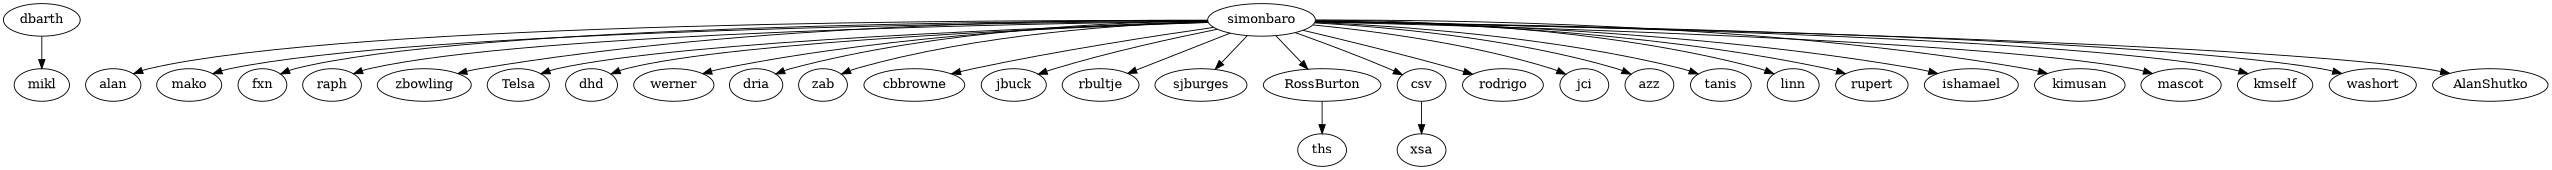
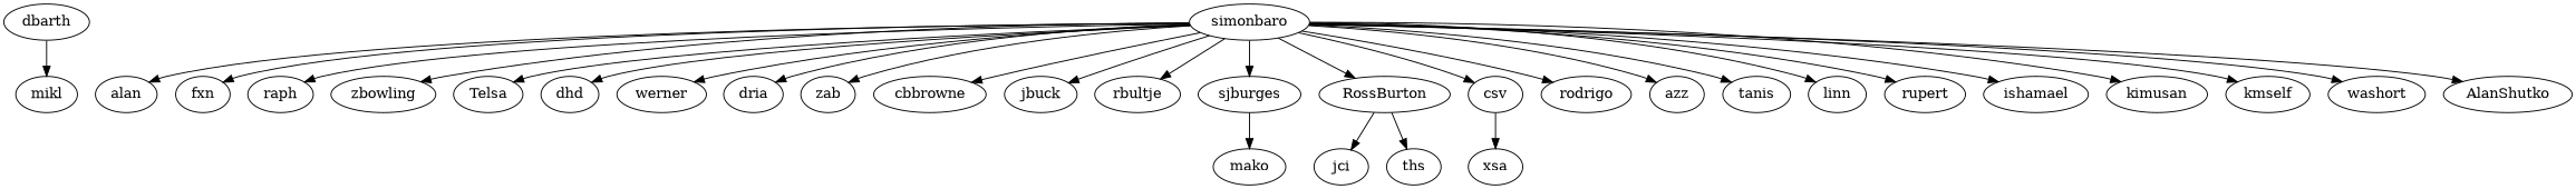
  digraph {
    edge [level=Journeyer]
    dbarth
    mikl
    simonbaro
    alan
    mako
    fxn
    raph
    zbowling
    Telsa
    dhd
    werner
    dria
    zab
    cbbrowne
    jbuck
    rbultje
    sjburges
    RossBurton
    csv
    rodrigo
    jci
    azz
    tanis
    linn
    rupert
    ishamael
    kimusan
-   mascot
    kmself
    washort
    AlanShutko
    ths
    xsa
    dbarth -> mikl
    simonbaro -> alan [level=Master]
-   simonbaro -> mako [level=Master]
+   sjburges -> mako [level=Master]
    simonbaro -> fxn [level=Master]
    simonbaro -> raph [level=Master]
    simonbaro -> zbowling [level=Master]
    simonbaro -> Telsa [level=Master]
    simonbaro -> dhd [level=Master]
    simonbaro -> werner [level=Master]
    simonbaro -> dria [level=Master]
    simonbaro -> zab [level=Master]
    simonbaro -> cbbrowne [level=Master]
    simonbaro -> jbuck [level=Master]
    simonbaro -> rbultje [level=Master]
    simonbaro -> sjburges [level=Master]
    simonbaro -> RossBurton [level=Master]
    simonbaro -> csv
    simonbaro -> rodrigo
-   simonbaro -> jci
+   RossBurton -> jci
    simonbaro -> azz
    simonbaro -> tanis
    simonbaro -> linn
    simonbaro -> rupert
    simonbaro -> ishamael
    simonbaro -> kimusan
-   simonbaro -> mascot
    simonbaro -> kmself
    simonbaro -> washort
    simonbaro -> AlanShutko
    RossBurton -> ths
    csv -> xsa
  }
